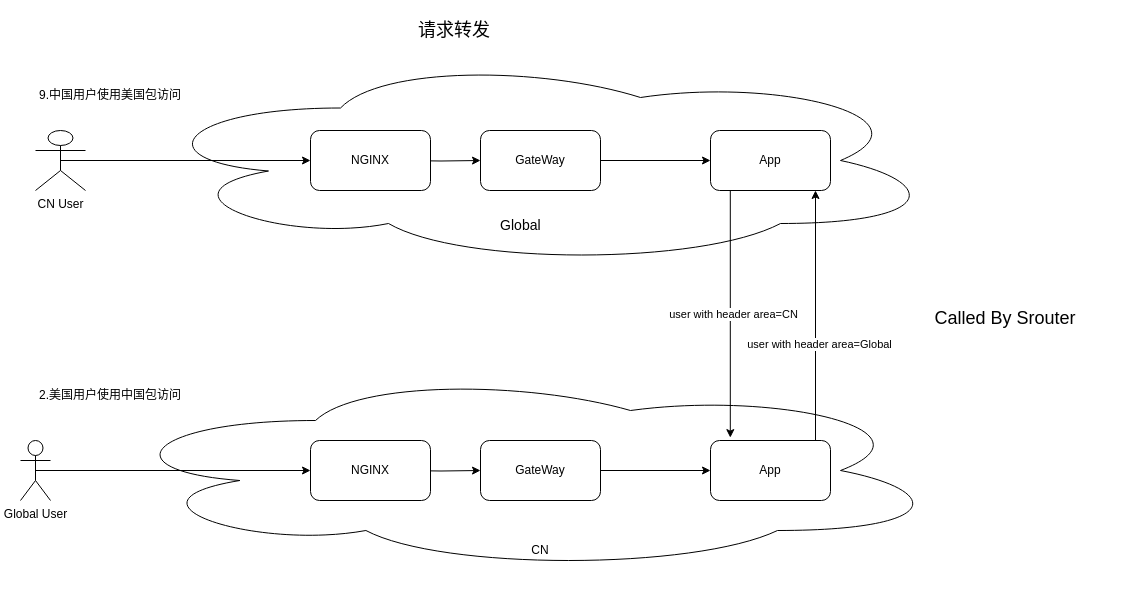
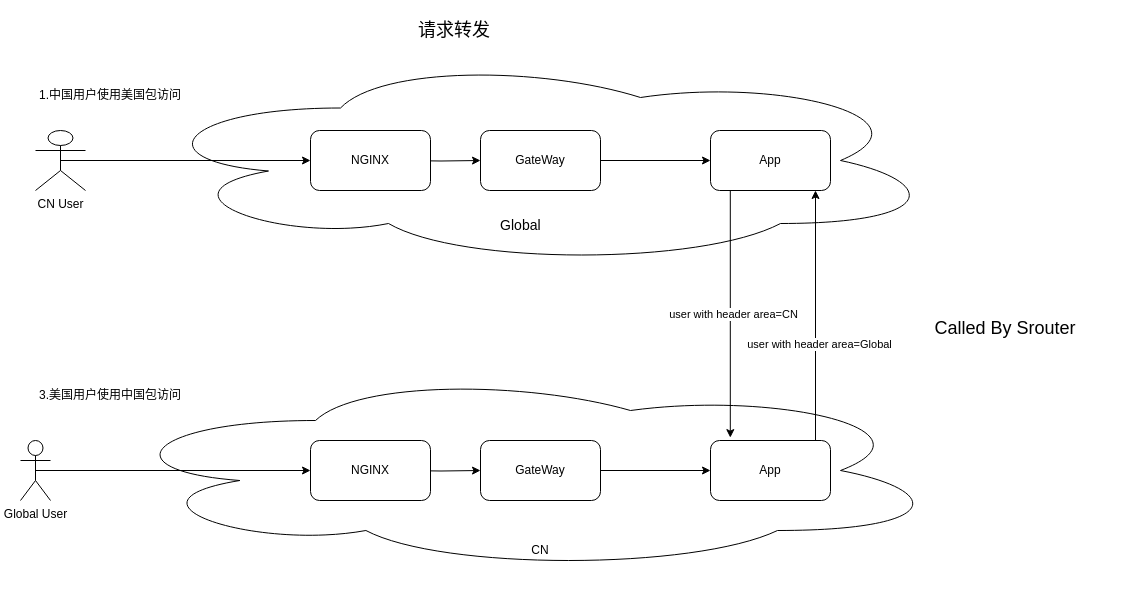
  <mxCell id="0" />
  <mxCell id="1" parent="0" />
  <mxCell id="2" value="" style="ellipse;shape=cloud;whiteSpace=wrap;html=1;" vertex="1" parent="1"><mxGeometry x="105" y="370" width="840" height="200" as="geometry" /></mxCell>
  <mxCell id="3" value="" style="ellipse;shape=cloud;whiteSpace=wrap;html=1;" vertex="1" parent="1"><mxGeometry x="140" y="55" width="800" height="210" as="geometry" /></mxCell>
  <mxCell id="4" value="&lt;font style=&quot;font-size: 18px&quot;&gt;请求转发&lt;/font&gt;" style="text;html=1;strokeColor=none;fillColor=none;align=center;verticalAlign=middle;whiteSpace=wrap;rounded=0;" vertex="1" parent="1"><mxGeometry x="389" y="20" width="130" height="20" as="geometry" /></mxCell>
- <mxCell id="5" value="9.中国用户使用美国包访问" style="text;html=1;strokeColor=none;fillColor=none;align=center;verticalAlign=middle;whiteSpace=wrap;rounded=0;" vertex="1" parent="1"><mxGeometry x="25" y="80" width="170" height="30" as="geometry" /></mxCell>
- <mxCell id="6" value="2.美国用户使用中国包访问" style="text;html=1;strokeColor=none;fillColor=none;align=center;verticalAlign=middle;whiteSpace=wrap;rounded=0;" vertex="1" parent="1"><mxGeometry x="25" y="380" width="170" height="30" as="geometry" /></mxCell>
+ <mxCell id="5" value="1.中国用户使用美国包访问" style="text;html=1;strokeColor=none;fillColor=none;align=center;verticalAlign=middle;whiteSpace=wrap;rounded=0;" vertex="1" parent="1"><mxGeometry x="25" y="80" width="170" height="30" as="geometry" /></mxCell>
+ <mxCell id="6" value="3.美国用户使用中国包访问" style="text;html=1;strokeColor=none;fillColor=none;align=center;verticalAlign=middle;whiteSpace=wrap;rounded=0;" vertex="1" parent="1"><mxGeometry x="25" y="380" width="170" height="30" as="geometry" /></mxCell>
  <mxCell id="7" style="edgeStyle=orthogonalEdgeStyle;rounded=0;orthogonalLoop=1;jettySize=auto;html=1;exitX=0.5;exitY=0.5;exitDx=0;exitDy=0;exitPerimeter=0;entryX=0;entryY=0.5;entryDx=0;entryDy=0;" edge="1" parent="1" source="8" target="10"><mxGeometry relative="1" as="geometry"><mxPoint x="280" y="160" as="targetPoint" /></mxGeometry></mxCell>
  <mxCell id="8" value="CN User" style="shape=umlActor;verticalLabelPosition=bottom;verticalAlign=top;html=1;outlineConnect=0;" vertex="1" parent="1"><mxGeometry x="35" y="130" width="50" height="60" as="geometry" /></mxCell>
  <mxCell id="9" value="" style="edgeStyle=orthogonalEdgeStyle;rounded=0;orthogonalLoop=1;jettySize=auto;html=1;" edge="1" parent="1" target="12"><mxGeometry relative="1" as="geometry"><mxPoint x="400" y="160" as="sourcePoint" /></mxGeometry></mxCell>
  <mxCell id="10" value="NGINX" style="rounded=1;whiteSpace=wrap;html=1;" vertex="1" parent="1"><mxGeometry x="310" y="130" width="120" height="60" as="geometry" /></mxCell>
  <mxCell id="11" value="" style="edgeStyle=orthogonalEdgeStyle;rounded=0;orthogonalLoop=1;jettySize=auto;html=1;" edge="1" parent="1" source="12" target="13"><mxGeometry relative="1" as="geometry" /></mxCell>
  <mxCell id="12" value="GateWay" style="whiteSpace=wrap;html=1;rounded=1;" vertex="1" parent="1"><mxGeometry x="480" y="130" width="120" height="60" as="geometry" /></mxCell>
  <mxCell id="13" value="App" style="whiteSpace=wrap;html=1;rounded=1;" vertex="1" parent="1"><mxGeometry x="710" y="130" width="120" height="60" as="geometry" /></mxCell>
  <mxCell id="14" value="&lt;span&gt;App&lt;/span&gt;" style="rounded=1;whiteSpace=wrap;html=1;" vertex="1" parent="1"><mxGeometry x="710" y="440" width="120" height="60" as="geometry" /></mxCell>
  <mxCell id="15" value="&lt;font style=&quot;font-size: 14px&quot;&gt;Global&lt;/font&gt;&amp;nbsp;" style="text;html=1;strokeColor=none;fillColor=none;align=center;verticalAlign=middle;whiteSpace=wrap;rounded=0;" vertex="1" parent="1"><mxGeometry x="449" y="210" width="146" height="30" as="geometry" /></mxCell>
  <mxCell id="16" value="" style="edgeStyle=orthogonalEdgeStyle;rounded=0;orthogonalLoop=1;jettySize=auto;html=1;" edge="1" parent="1" source="17" target="14"><mxGeometry relative="1" as="geometry" /></mxCell>
  <mxCell id="17" value="GateWay" style="whiteSpace=wrap;html=1;rounded=1;" vertex="1" parent="1"><mxGeometry x="480" y="440" width="120" height="60" as="geometry" /></mxCell>
  <mxCell id="18" value="" style="edgeStyle=orthogonalEdgeStyle;rounded=0;orthogonalLoop=1;jettySize=auto;html=1;" edge="1" target="17" parent="1"><mxGeometry relative="1" as="geometry"><mxPoint x="400" y="470" as="sourcePoint" /></mxGeometry></mxCell>
  <mxCell id="19" style="edgeStyle=orthogonalEdgeStyle;rounded=0;orthogonalLoop=1;jettySize=auto;html=1;exitX=0.5;exitY=0.5;exitDx=0;exitDy=0;exitPerimeter=0;entryX=0;entryY=0.5;entryDx=0;entryDy=0;" edge="1" source="20" parent="1" target="21"><mxGeometry relative="1" as="geometry"><mxPoint x="280" y="470" as="targetPoint" /></mxGeometry></mxCell>
  <mxCell id="20" value="Global User" style="shape=umlActor;verticalLabelPosition=bottom;verticalAlign=top;html=1;outlineConnect=0;" vertex="1" parent="1"><mxGeometry x="20" y="440" width="30" height="60" as="geometry" /></mxCell>
  <mxCell id="21" value="NGINX" style="rounded=1;whiteSpace=wrap;html=1;" vertex="1" parent="1"><mxGeometry x="310" y="440" width="120" height="60" as="geometry" /></mxCell>
  <mxCell id="22" value="" style="endArrow=classic;html=1;" edge="1" parent="1"><mxGeometry width="50" height="50" relative="1" as="geometry"><mxPoint x="815" y="440" as="sourcePoint" /><mxPoint x="815" y="190" as="targetPoint" /><Array as="points" /></mxGeometry></mxCell>
  <mxCell id="23" value="user with header area=Global" style="edgeLabel;html=1;align=center;verticalAlign=middle;resizable=0;points=[];" vertex="1" connectable="0" parent="22"><mxGeometry x="-0.223" y="-3" relative="1" as="geometry"><mxPoint as="offset" /></mxGeometry></mxCell>
  <mxCell id="24" value="" style="endArrow=classic;html=1;exitX=0.165;exitY=1;exitDx=0;exitDy=0;exitPerimeter=0;entryX=0.165;entryY=-0.048;entryDx=0;entryDy=0;entryPerimeter=0;" edge="1" parent="1" source="13" target="14"><mxGeometry width="50" height="50" relative="1" as="geometry"><mxPoint x="715" y="250" as="sourcePoint" /><mxPoint x="765" y="200" as="targetPoint" /></mxGeometry></mxCell>
  <mxCell id="25" value="user with header area=CN" style="edgeLabel;html=1;align=center;verticalAlign=middle;resizable=0;points=[];" vertex="1" connectable="0" parent="24"><mxGeometry x="-0.006" y="3" relative="1" as="geometry"><mxPoint as="offset" /></mxGeometry></mxCell>
- <mxCell id="26" value="&lt;font style=&quot;font-size: 18px&quot;&gt;Called By Srouter&lt;/font&gt;" style="text;html=1;strokeColor=none;fillColor=none;align=center;verticalAlign=middle;whiteSpace=wrap;rounded=0;" vertex="1" parent="1"><mxGeometry x="895" y="275" width="220" height="85" as="geometry" /></mxCell>
+ <mxCell id="26" value="&lt;font style=&quot;font-size: 18px&quot;&gt;Called By Srouter&lt;/font&gt;" style="text;html=1;strokeColor=none;fillColor=none;align=center;verticalAlign=middle;whiteSpace=wrap;rounded=0;" vertex="1" parent="1"><mxGeometry x="895" y="285" width="220" height="85" as="geometry" /></mxCell>
  <mxCell id="27" value="CN" style="text;html=1;strokeColor=none;fillColor=none;align=center;verticalAlign=middle;whiteSpace=wrap;rounded=0;" vertex="1" parent="1"><mxGeometry x="520" y="540" width="40" height="20" as="geometry" /></mxCell>
